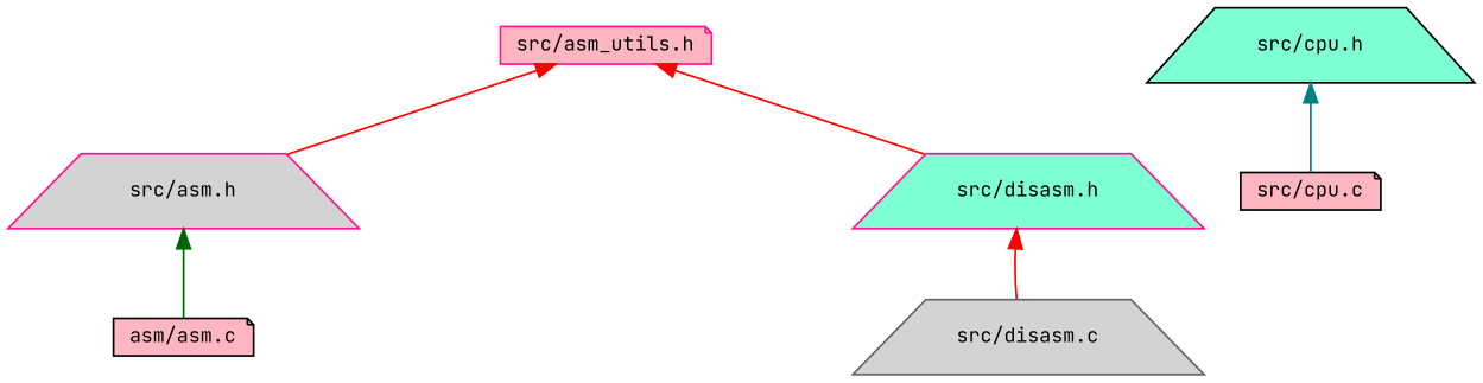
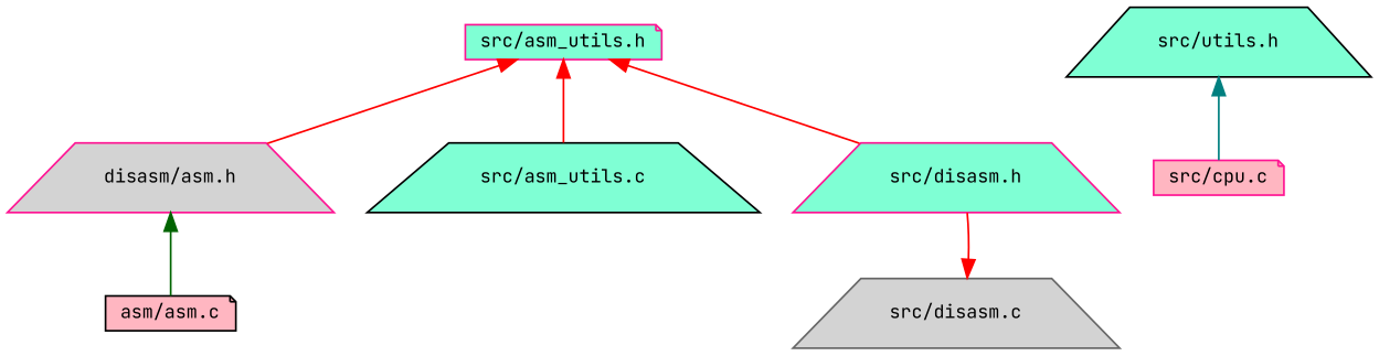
  digraph {
    fontname="JetBrains Mono"
    node [color=black fillcolor=lightpink fontname="JetBrains Mono" fontsize=10 shape=trapezium style=filled]
    edge [color=red dir=back fontname="JetBrains Mono" fontsize=10 labelfontname=Helvetica labelfontsize=10 style=solid]
-   n1 [color=deeppink fontcolor=black height=0.2 label="src/asm_utils.h" shape=note width=0.4]
-   n2 [color=deeppink fillcolor=lightgrey height=0.2 label="src/asm.h" width=0.4]
+   n1 [color=deeppink fillcolor=aquamarine fontcolor=black height=0.2 label="src/asm_utils.h" shape=note width=0.4]
+   n2 [color=deeppink fillcolor=lightgrey height=0.2 label="disasm/asm.h" width=0.4]
+   n3 [fillcolor=aquamarine height=0.2 label="src/asm_utils.c" width=0.4]
    n4 [color=deeppink fillcolor=aquamarine height=0.2 label="src/disasm.h" width=0.4]
    n5 [height=0.2 label="asm/asm.c" shape=note width=0.4]
-   n6 [fillcolor=aquamarine height=0.2 label="src/cpu.h" width=0.4]
-   n7 [height=0.2 label="src/cpu.c" shape=note width=0.4]
+   n6 [fillcolor=aquamarine height=0.2 label="src/utils.h" width=0.4]
+   n7 [color=deeppink height=0.2 label="src/cpu.c" shape=note width=0.4]
    n8 [color=gray40 fillcolor=lightgrey height=0.2 label="src/disasm.c" width=0.4]
    n1 -> n2
+   n1 -> n3
    n1 -> n4
    n2 -> n5 [color=darkgreen]
-   n4 -> n8
+   n8 -> n4
    n6 -> n7 [color=teal]
  }
